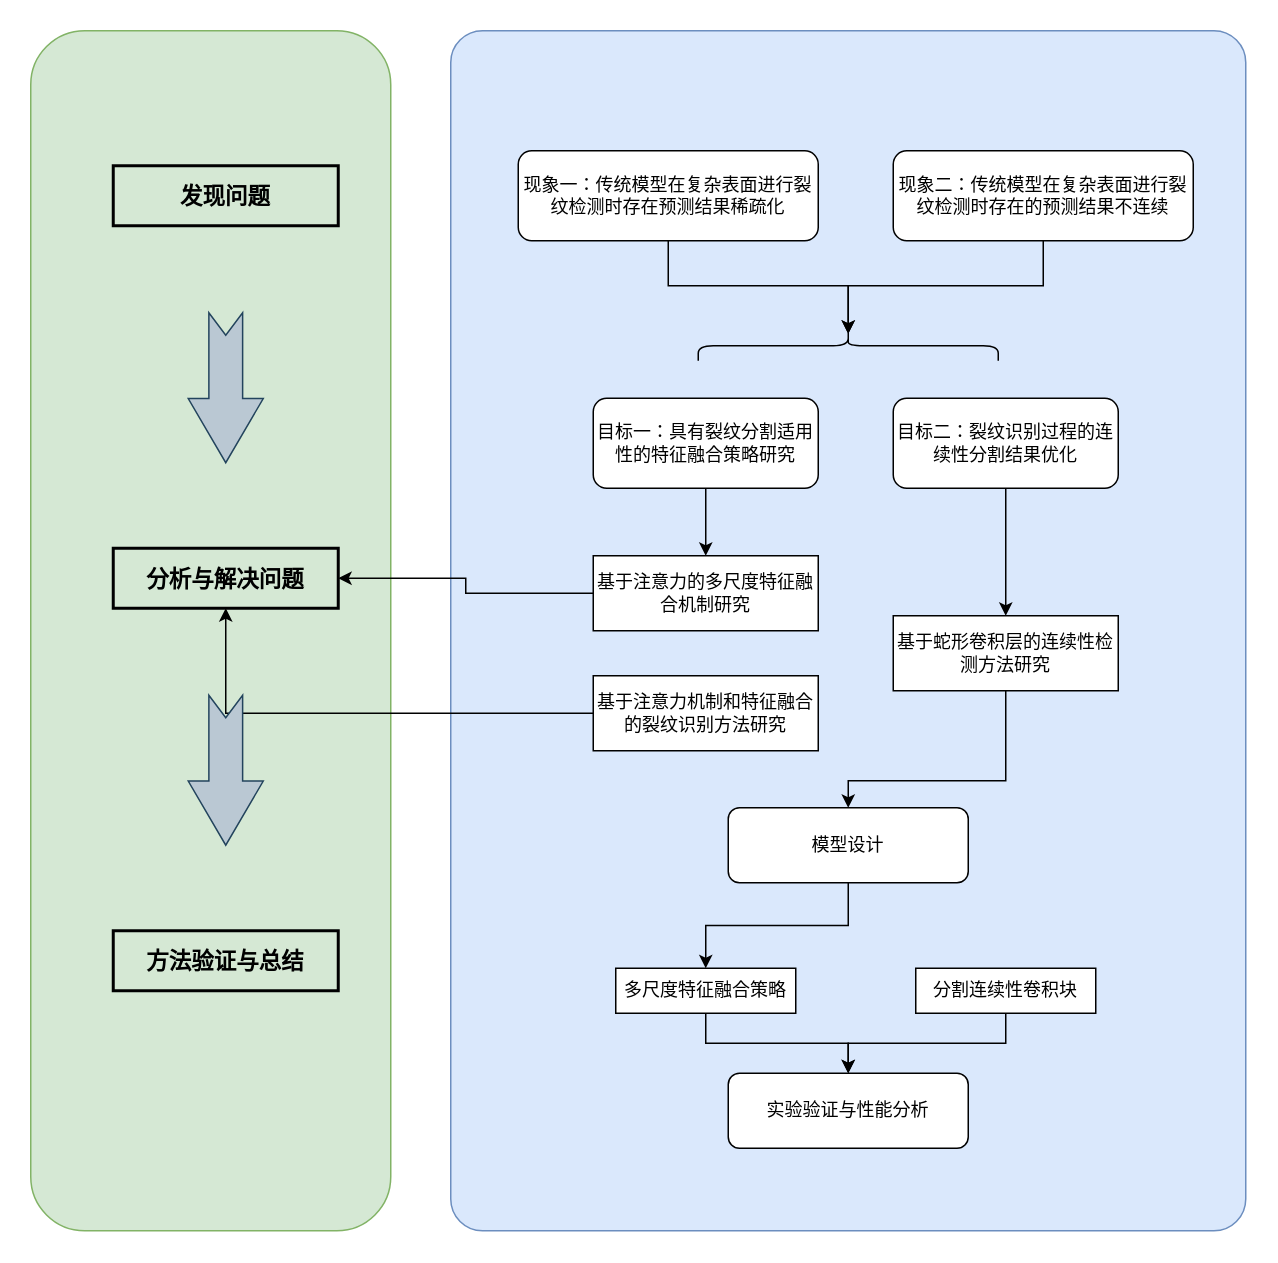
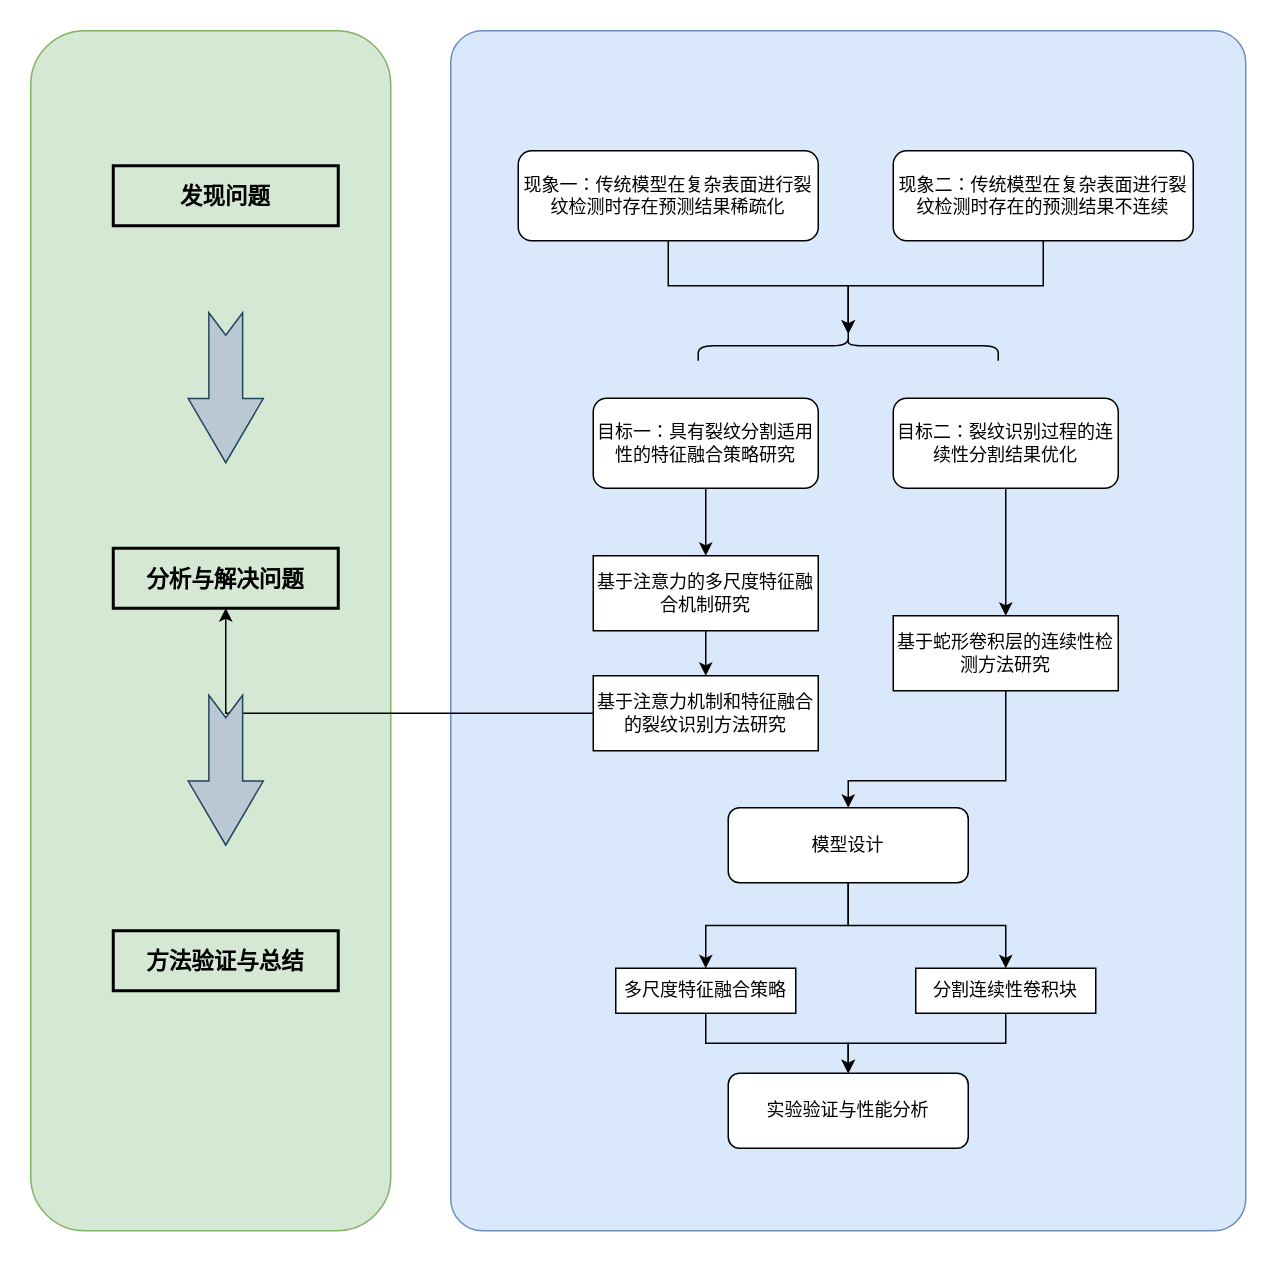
  <mxCell id="0" />
  <mxCell id="1" parent="0" />
  <mxCell id="2" value="" style="rounded=1;whiteSpace=wrap;html=1;fillColor=#d5e8d4;strokeColor=#82b366;" vertex="1" parent="1"><mxGeometry x="20" y="20" width="240" height="800" as="geometry" /></mxCell>
  <mxCell id="3" value="" style="rounded=1;whiteSpace=wrap;html=1;fillColor=#dae8fc;strokeColor=#6c8ebf;arcSize=4;" vertex="1" parent="1"><mxGeometry x="300" y="20" width="530" height="800" as="geometry" /></mxCell>
  <mxCell id="4" value="&lt;b&gt;&lt;font style=&quot;font-size: 15px;&quot;&gt;发现问题&lt;/font&gt;&lt;/b&gt;" style="rounded=0;whiteSpace=wrap;html=1;fillColor=none;strokeWidth=2;" vertex="1" parent="1"><mxGeometry x="75" y="110" width="150" height="40" as="geometry" /></mxCell>
  <mxCell id="5" value="&lt;b&gt;&lt;font style=&quot;font-size: 15px;&quot;&gt;分析与解决问题&lt;/font&gt;&lt;/b&gt;" style="rounded=0;whiteSpace=wrap;html=1;fillColor=none;strokeWidth=2;" vertex="1" parent="1"><mxGeometry x="75" y="365" width="150" height="40" as="geometry" /></mxCell>
  <mxCell id="6" value="&lt;b&gt;&lt;font style=&quot;font-size: 15px;&quot;&gt;方法验证与总结&lt;/font&gt;&lt;/b&gt;" style="rounded=0;whiteSpace=wrap;html=1;fillColor=none;strokeWidth=2;" vertex="1" parent="1"><mxGeometry x="75" y="620" width="150" height="40" as="geometry" /></mxCell>
  <mxCell id="7" value="" style="edgeStyle=orthogonalEdgeStyle;rounded=0;orthogonalLoop=1;jettySize=auto;html=1;" edge="1" parent="1" source="8" target="16"><mxGeometry relative="1" as="geometry" /></mxCell>
  <mxCell id="8" value="目标一：具有裂纹分割适用性的特征融合策略研究" style="rounded=1;whiteSpace=wrap;html=1;" vertex="1" parent="1"><mxGeometry x="395" y="265" width="150" height="60" as="geometry" /></mxCell>
  <mxCell id="9" value="" style="edgeStyle=orthogonalEdgeStyle;rounded=0;orthogonalLoop=1;jettySize=auto;html=1;" edge="1" parent="1" source="10" target="20"><mxGeometry relative="1" as="geometry" /></mxCell>
  <mxCell id="10" value="目标二：裂纹识别过程的连续性分割结果优化" style="rounded=1;whiteSpace=wrap;html=1;" vertex="1" parent="1"><mxGeometry x="595" y="265" width="150" height="60" as="geometry" /></mxCell>
  <mxCell id="11" style="edgeStyle=orthogonalEdgeStyle;rounded=0;orthogonalLoop=1;jettySize=auto;html=1;entryX=0.5;entryY=0;entryDx=0;entryDy=0;" edge="1" parent="1" source="12" target="31"><mxGeometry relative="1" as="geometry" /></mxCell>
  <mxCell id="12" value="多尺度特征融合策略" style="rounded=0;whiteSpace=wrap;html=1;" vertex="1" parent="1"><mxGeometry x="410" y="645" width="120" height="30" as="geometry" /></mxCell>
  <mxCell id="13" style="edgeStyle=orthogonalEdgeStyle;rounded=0;orthogonalLoop=1;jettySize=auto;html=1;entryX=0.5;entryY=0;entryDx=0;entryDy=0;" edge="1" parent="1" source="14" target="31"><mxGeometry relative="1" as="geometry" /></mxCell>
  <mxCell id="14" value="分割连续性卷积块" style="rounded=0;whiteSpace=wrap;html=1;" vertex="1" parent="1"><mxGeometry x="610" y="645" width="120" height="30" as="geometry" /></mxCell>
- <mxCell id="15" value="" style="edgeStyle=orthogonalEdgeStyle;rounded=0;orthogonalLoop=1;jettySize=auto;html=1;" edge="1" parent="1" source="16" target="5"><mxGeometry relative="1" as="geometry" /></mxCell>
+ <mxCell id="15" value="" style="edgeStyle=orthogonalEdgeStyle;rounded=0;orthogonalLoop=1;jettySize=auto;html=1;" edge="1" parent="1" source="16" target="18"><mxGeometry relative="1" as="geometry" /></mxCell>
  <mxCell id="16" value="&lt;p class=&quot;MsoNormal&quot;&gt;基于注意力的多尺度特征融合机制研究&lt;/p&gt;" style="rounded=0;whiteSpace=wrap;html=1;" vertex="1" parent="1"><mxGeometry x="395" y="370" width="150" height="50" as="geometry" /></mxCell>
  <mxCell id="17" value="" style="edgeStyle=orthogonalEdgeStyle;rounded=0;orthogonalLoop=1;jettySize=auto;html=1;" edge="1" parent="1" source="18" target="5"><mxGeometry relative="1" as="geometry" /></mxCell>
  <mxCell id="18" value="&lt;p class=&quot;MsoNormal&quot;&gt;基于注意力机制和特征融合的裂纹识别方法研究&lt;/p&gt;" style="rounded=0;whiteSpace=wrap;html=1;" vertex="1" parent="1"><mxGeometry x="395" y="450" width="150" height="50" as="geometry" /></mxCell>
  <mxCell id="19" value="" style="edgeStyle=orthogonalEdgeStyle;rounded=0;orthogonalLoop=1;jettySize=auto;html=1;" edge="1" parent="1" source="20" target="30"><mxGeometry relative="1" as="geometry"><Array as="points"><mxPoint x="670" y="520" /><mxPoint x="565" y="520" /></Array></mxGeometry></mxCell>
  <mxCell id="20" value="&lt;p class=&quot;MsoNormal&quot;&gt;基于蛇形卷积层的连续性检测方法研究&lt;/p&gt;" style="rounded=0;whiteSpace=wrap;html=1;" vertex="1" parent="1"><mxGeometry x="595" y="410" width="150" height="50" as="geometry" /></mxCell>
  <mxCell id="21" value="现象一：传统模型在复杂表面进行裂纹检测时存在预测结果稀疏化" style="rounded=1;whiteSpace=wrap;html=1;" vertex="1" parent="1"><mxGeometry x="345" y="100" width="200" height="60" as="geometry" /></mxCell>
  <mxCell id="22" value="现象二：传统模型在复杂表面进行裂纹检测时存在的预测结果不连续" style="rounded=1;whiteSpace=wrap;html=1;" vertex="1" parent="1"><mxGeometry x="595" y="100" width="200" height="60" as="geometry" /></mxCell>
  <mxCell id="23" value="" style="shape=curlyBracket;whiteSpace=wrap;html=1;rounded=1;flipH=1;labelPosition=right;verticalLabelPosition=middle;align=left;verticalAlign=middle;rotation=-90;" vertex="1" parent="1"><mxGeometry x="555" y="130" width="20" height="200" as="geometry" /></mxCell>
  <mxCell id="24" style="edgeStyle=orthogonalEdgeStyle;rounded=0;orthogonalLoop=1;jettySize=auto;html=1;entryX=0.1;entryY=0.5;entryDx=0;entryDy=0;entryPerimeter=0;" edge="1" parent="1" source="21" target="23"><mxGeometry relative="1" as="geometry" /></mxCell>
  <mxCell id="25" style="edgeStyle=orthogonalEdgeStyle;rounded=0;orthogonalLoop=1;jettySize=auto;html=1;entryX=0.1;entryY=0.5;entryDx=0;entryDy=0;entryPerimeter=0;" edge="1" parent="1" source="22" target="23"><mxGeometry relative="1" as="geometry" /></mxCell>
  <mxCell id="26" value="" style="html=1;shadow=0;dashed=0;align=center;verticalAlign=middle;shape=mxgraph.arrows2.arrow;dy=0.55;dx=42.8;notch=15;rotation=90;fillColor=#bac8d3;strokeColor=#23445d;" vertex="1" parent="1"><mxGeometry x="100" y="233" width="100" height="50" as="geometry" /></mxCell>
  <mxCell id="27" value="" style="html=1;shadow=0;dashed=0;align=center;verticalAlign=middle;shape=mxgraph.arrows2.arrow;dy=0.55;dx=42.8;notch=15;rotation=90;fillColor=#bac8d3;strokeColor=#23445d;" vertex="1" parent="1"><mxGeometry x="100" y="488" width="100" height="50" as="geometry" /></mxCell>
  <mxCell id="28" value="" style="edgeStyle=orthogonalEdgeStyle;rounded=0;orthogonalLoop=1;jettySize=auto;html=1;" edge="1" parent="1" source="30" target="12"><mxGeometry relative="1" as="geometry" /></mxCell>
+ <mxCell id="29" style="edgeStyle=orthogonalEdgeStyle;rounded=0;orthogonalLoop=1;jettySize=auto;html=1;" edge="1" parent="1" source="30" target="14"><mxGeometry relative="1" as="geometry" /></mxCell>
  <mxCell id="30" value="模型设计" style="rounded=1;whiteSpace=wrap;html=1;" vertex="1" parent="1"><mxGeometry x="485" y="538" width="160" height="50" as="geometry" /></mxCell>
  <mxCell id="31" value="实验验证与性能分析" style="rounded=1;whiteSpace=wrap;html=1;" vertex="1" parent="1"><mxGeometry x="485" y="715" width="160" height="50" as="geometry" /></mxCell>
